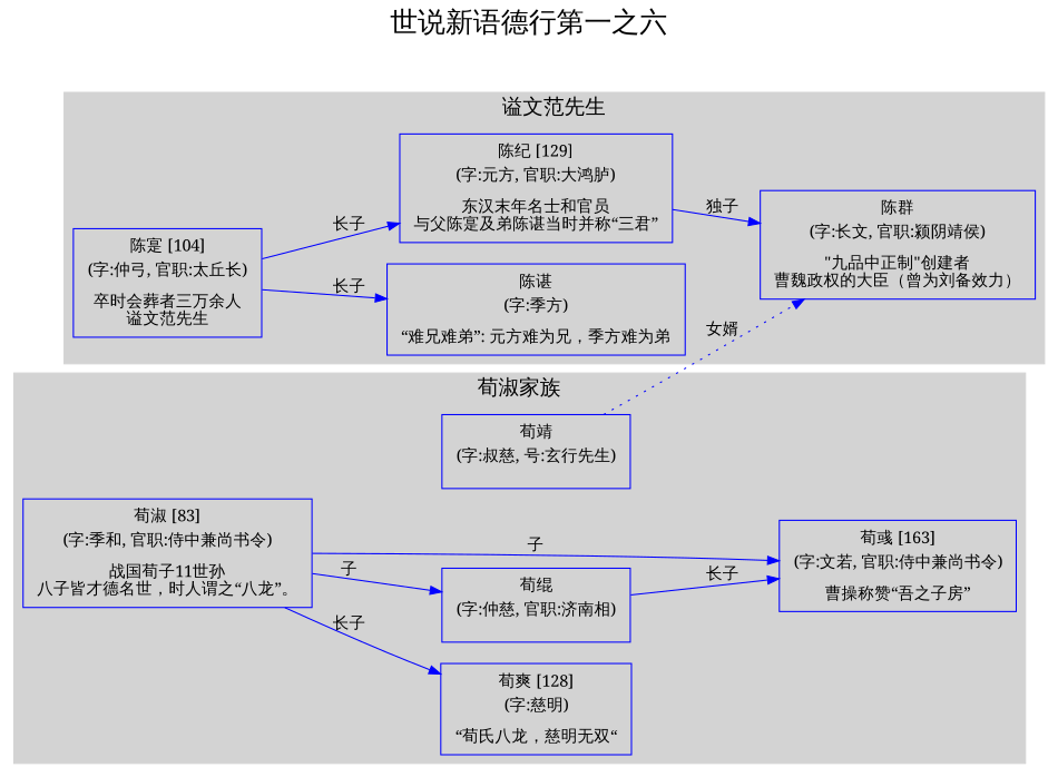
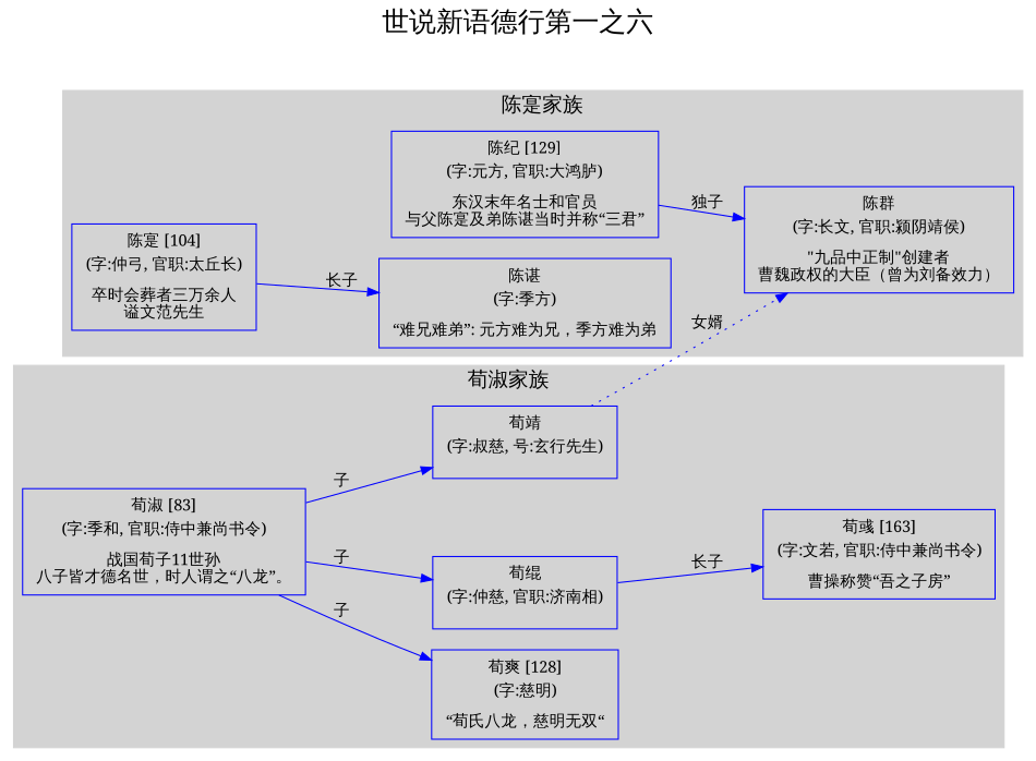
  digraph {
    color=lightgrey
    fontname=SimHei
    fontsize=24
    label="世说新语德行第一之六"
    labelloc=t
    rankdir=LR
    ranksep=0.5
    style=filled
    node [color=blue fontname=SimSun shape=box]
    edge [color=blue fontname=SimSun style=solid]
    n1 [label=<<table border="0" cellborder="0"><tr><td>陈寔 [104]</td></tr><tr><td>(字:仲弓, 官职:太丘长)</td></tr><tr><td></td></tr><tr><td>卒时会葬者三万余人<br/>谥文范先生<br/></td></tr></table>>]
    n2 [label=<<table border="0" cellborder="0"><tr><td>陈谌</td></tr><tr><td>(字:季方)</td></tr><tr><td></td></tr><tr><td>“难兄难弟”: 元方难为兄，季方难为弟<br/></td></tr></table>>]
    n3 [label=<<table border="0" cellborder="0"><tr><td>陈纪 [129]</td></tr><tr><td>(字:元方, 官职:大鸿胪)</td></tr><tr><td></td></tr><tr><td>东汉末年名士和官员<br/>与父陈寔及弟陈谌当时并称“三君”<br/></td></tr></table>>]
    n4 [label=<<table border="0" cellborder="0"><tr><td>陈群</td></tr><tr><td>(字:长文, 官职:颍阴靖侯)</td></tr><tr><td></td></tr><tr><td>"九品中正制"创建者<br/>曹魏政权的大臣（曾为刘备效力）<br/></td></tr></table>>]
    n5 [label=<<table border="0" cellborder="0"><tr><td>荀淑 [83]</td></tr><tr><td>(字:季和, 官职:侍中兼尚书令)</td></tr><tr><td></td></tr><tr><td>战国荀子11世孙<br/>八子皆才德名世，时人谓之“八龙”。<br/></td></tr></table>>]
    n6 [label=<<table border="0" cellborder="0"><tr><td>荀爽 [128]</td></tr><tr><td>(字:慈明)</td></tr><tr><td></td></tr><tr><td>“荀氏八龙，慈明无双“<br/></td></tr></table>>]
    n7 [label=<<table border="0" cellborder="0"><tr><td>荀靖</td></tr><tr><td>(字:叔慈, 号:玄行先生)</td></tr><tr><td></td></tr><tr><td></td></tr></table>>]
    n8 [label=<<table border="0" cellborder="0"><tr><td>荀绲</td></tr><tr><td>(字:仲慈, 官职:济南相)</td></tr><tr><td></td></tr><tr><td></td></tr></table>>]
    n9 [label=<<table border="0" cellborder="0"><tr><td>荀彧 [163]</td></tr><tr><td>(字:文若, 官职:侍中兼尚书令)</td></tr><tr><td></td></tr><tr><td>曹操称赞“吾之子房”<br/></td></tr></table>>]
    subgraph cluster_1 {
      fontsize=18
-     label="谥文范先生"
+     label="陈寔家族"
      n1
      n2
      n3
      n4
    }
    subgraph cluster_2 {
      fontsize=18
      label="荀淑家族"
      n5
      n6
      n7
      n8
      n9
    }
    n1 -> n2 [label="长子"]
-   n1 -> n3 [label="长子"]
    n3 -> n4 [label="独子"]
-   n5 -> n6 [label="长子"]
-   n5 -> n9 [label="子"]
+   n5 -> n6 [label="子"]
+   n5 -> n7 [label="子"]
    n5 -> n8 [label="子"]
    n7 -> n4 [label="女婿" style=dotted]
    n8 -> n9 [label="长子"]
  }
